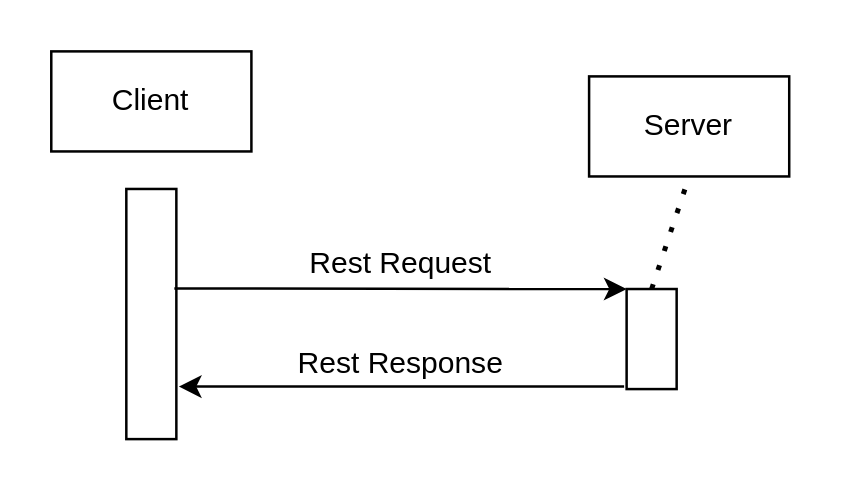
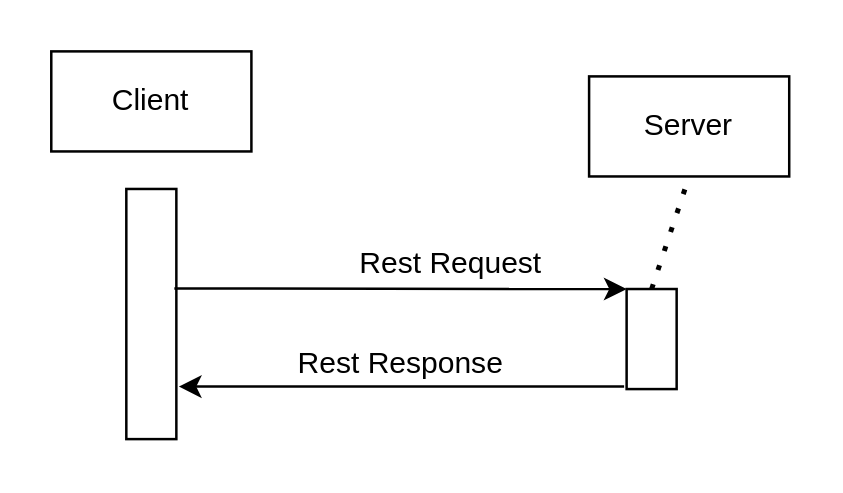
  <mxCell id="0" />
  <mxCell id="1" parent="0" />
  <mxCell id="2" value="Client" style="rounded=0;whiteSpace=wrap;html=1;" vertex="1" parent="1"><mxGeometry x="20" y="20" width="80" height="40" as="geometry" /></mxCell>
  <mxCell id="3" value="Server" style="rounded=0;whiteSpace=wrap;html=1;" vertex="1" parent="1"><mxGeometry x="235" y="30" width="80" height="40" as="geometry" /></mxCell>
  <mxCell id="4" value="" style="rounded=0;whiteSpace=wrap;html=1;" vertex="1" parent="1"><mxGeometry x="50" y="75" width="20" height="100" as="geometry" /></mxCell>
  <mxCell id="5" value="" style="endArrow=none;dashed=1;html=1;dashPattern=1 3;strokeWidth=2;entryX=0.5;entryY=1;entryDx=0;entryDy=0;" edge="1" parent="1" target="3"><mxGeometry width="50" height="50" relative="1" as="geometry"><mxPoint x="260" y="115" as="sourcePoint" /><mxPoint x="340" y="105" as="targetPoint" /></mxGeometry></mxCell>
  <mxCell id="6" value="" style="endArrow=classic;html=1;exitX=0.96;exitY=0.398;exitDx=0;exitDy=0;exitPerimeter=0;" edge="1" parent="1" source="4"><mxGeometry width="50" height="50" relative="1" as="geometry"><mxPoint x="280" y="265" as="sourcePoint" /><mxPoint x="250" y="115" as="targetPoint" /></mxGeometry></mxCell>
- <mxCell id="7" value="Rest Request" style="text;html=1;strokeColor=none;fillColor=none;align=center;verticalAlign=middle;whiteSpace=wrap;rounded=0;" vertex="1" parent="1"><mxGeometry x="120" y="95" width="80" height="20" as="geometry" /></mxCell>
+ <mxCell id="7" value="Rest Request" style="text;html=1;strokeColor=none;fillColor=none;align=center;verticalAlign=middle;whiteSpace=wrap;rounded=0;" vertex="1" parent="1"><mxGeometry x="140" y="95" width="80" height="20" as="geometry" /></mxCell>
  <mxCell id="8" value="" style="rounded=0;whiteSpace=wrap;html=1;" vertex="1" parent="1"><mxGeometry x="250" y="115" width="20" height="40" as="geometry" /></mxCell>
  <mxCell id="9" value="" style="endArrow=classic;html=1;" edge="1" parent="1"><mxGeometry width="50" height="50" relative="1" as="geometry"><mxPoint x="249" y="154" as="sourcePoint" /><mxPoint x="71" y="154" as="targetPoint" /></mxGeometry></mxCell>
  <mxCell id="10" value="Rest Response" style="text;html=1;strokeColor=none;fillColor=none;align=center;verticalAlign=middle;whiteSpace=wrap;rounded=0;" vertex="1" parent="1"><mxGeometry x="110" y="135" width="100" height="20" as="geometry" /></mxCell>
